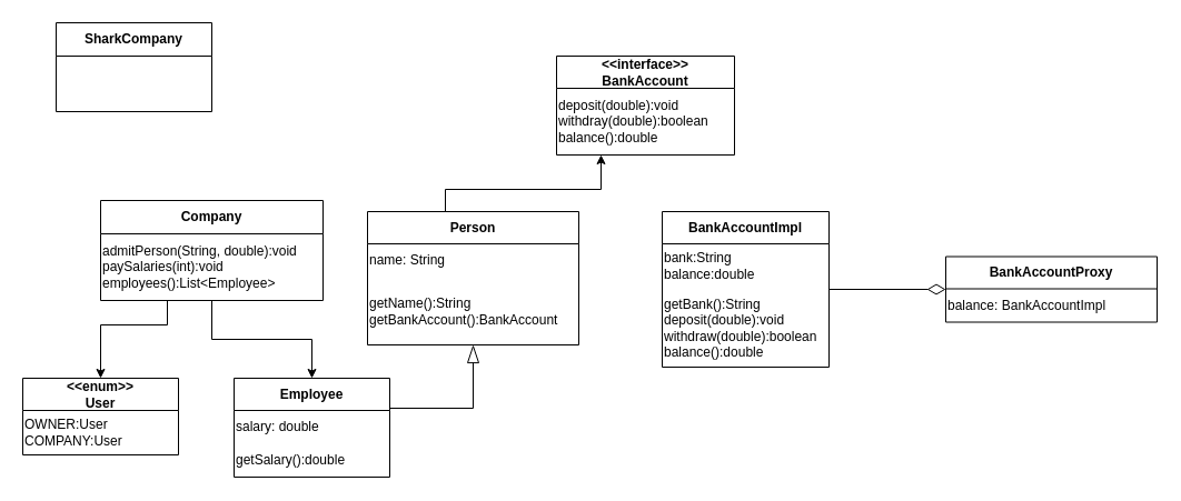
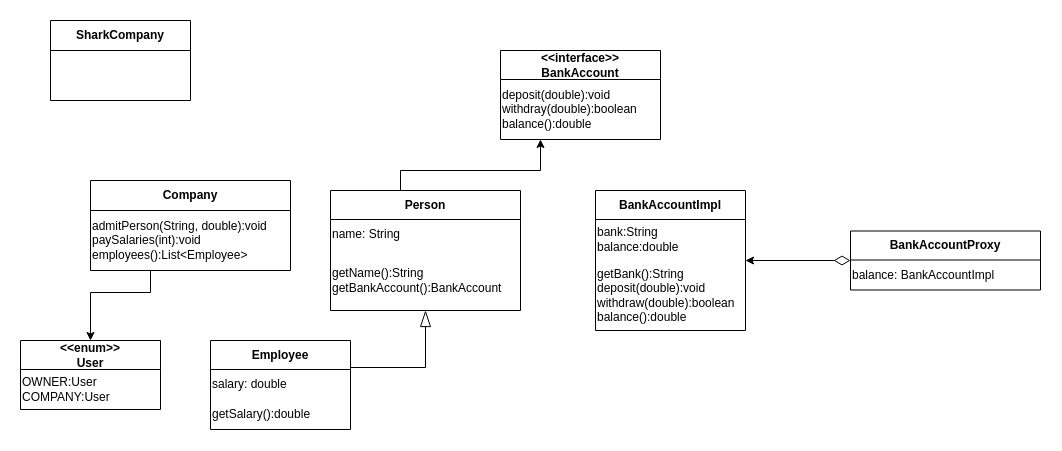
  <mxCell id="0" />
  <mxCell id="1" parent="0" />
  <mxCell id="2" value="&amp;lt;&amp;lt;interface&amp;gt;&amp;gt;&lt;br&gt;BankAccount" style="swimlane;fontStyle=1;align=center;verticalAlign=middle;childLayout=stackLayout;horizontal=1;startSize=29;horizontalStack=0;resizeParent=1;resizeParentMax=0;resizeLast=0;collapsible=0;marginBottom=0;html=1;whiteSpace=wrap;" parent="1" vertex="1"><mxGeometry x="500" y="50" width="160" height="89" as="geometry" /></mxCell>
  <mxCell id="3" value="deposit(double):void&lt;br&gt;withdray(double):boolean&lt;br&gt;balance():double" style="text;html=1;align=left;verticalAlign=middle;resizable=0;points=[];autosize=1;strokeColor=none;fillColor=none;" vertex="1" parent="2"><mxGeometry y="29" width="160" height="60" as="geometry" /></mxCell>
  <mxCell id="4" value="BankAccountImpl" style="swimlane;fontStyle=1;align=center;verticalAlign=middle;childLayout=stackLayout;horizontal=1;startSize=29;horizontalStack=0;resizeParent=1;resizeParentMax=0;resizeLast=0;collapsible=0;marginBottom=0;html=1;whiteSpace=wrap;" parent="1" vertex="1"><mxGeometry x="595" y="190" width="150" height="140" as="geometry" /></mxCell>
  <mxCell id="5" value="bank:String&lt;br&gt;balance:double" style="text;html=1;align=left;verticalAlign=middle;resizable=0;points=[];autosize=1;strokeColor=none;fillColor=none;" vertex="1" parent="4"><mxGeometry y="29" width="150" height="40" as="geometry" /></mxCell>
  <mxCell id="6" value="getBank():String&lt;br&gt;deposit(double):void&lt;br&gt;withdraw(double):boolean&lt;br&gt;balance():double&lt;br&gt;" style="text;html=1;strokeColor=none;fillColor=none;align=left;verticalAlign=middle;whiteSpace=wrap;rounded=0;" vertex="1" parent="4"><mxGeometry y="69" width="150" height="71" as="geometry" /></mxCell>
- <mxCell id="7" style="edgeStyle=orthogonalEdgeStyle;rounded=0;orthogonalLoop=1;jettySize=auto;html=1;entryX=1;entryY=0.5;entryDx=0;entryDy=0;startArrow=diamondThin;startFill=0;startSize=14;endArrow=none;" parent="1" source="8" target="4" edge="1"><mxGeometry relative="1" as="geometry" /></mxCell>
+ <mxCell id="7" style="edgeStyle=orthogonalEdgeStyle;rounded=0;orthogonalLoop=1;jettySize=auto;html=1;entryX=1;entryY=0.5;entryDx=0;entryDy=0;startArrow=diamondThin;startFill=0;startSize=14;" parent="1" source="8" target="4" edge="1"><mxGeometry relative="1" as="geometry" /></mxCell>
  <mxCell id="8" value="BankAccountProxy" style="swimlane;fontStyle=1;align=center;verticalAlign=middle;childLayout=stackLayout;horizontal=1;startSize=29;horizontalStack=0;resizeParent=1;resizeParentMax=0;resizeLast=0;collapsible=0;marginBottom=0;html=1;whiteSpace=wrap;" parent="1" vertex="1"><mxGeometry x="850" y="230.5" width="190" height="59" as="geometry" /></mxCell>
  <mxCell id="9" value="balance: BankAccountImpl" style="text;html=1;align=left;verticalAlign=middle;resizable=0;points=[];autosize=1;strokeColor=none;fillColor=none;" vertex="1" parent="8"><mxGeometry y="29" width="190" height="30" as="geometry" /></mxCell>
  <mxCell id="10" style="edgeStyle=orthogonalEdgeStyle;rounded=0;orthogonalLoop=1;jettySize=auto;html=1;entryX=0.25;entryY=1;entryDx=0;entryDy=0;" parent="1" source="11" target="2" edge="1"><mxGeometry relative="1" as="geometry"><Array as="points"><mxPoint x="400" y="170" /><mxPoint x="540" y="170" /></Array></mxGeometry></mxCell>
  <mxCell id="11" value="Person" style="swimlane;fontStyle=1;align=center;verticalAlign=middle;childLayout=stackLayout;horizontal=1;startSize=29;horizontalStack=0;resizeParent=1;resizeParentMax=0;resizeLast=0;collapsible=0;marginBottom=0;html=1;whiteSpace=wrap;" parent="1" vertex="1"><mxGeometry x="330" y="190" width="190" height="120" as="geometry" /></mxCell>
  <mxCell id="12" value="name: String" style="text;html=1;align=left;verticalAlign=middle;resizable=0;points=[];autosize=1;strokeColor=none;fillColor=none;" vertex="1" parent="11"><mxGeometry y="29" width="190" height="30" as="geometry" /></mxCell>
  <mxCell id="13" value="getName():String&lt;br&gt;getBankAccount():BankAccount" style="text;html=1;strokeColor=none;fillColor=none;align=left;verticalAlign=middle;whiteSpace=wrap;rounded=0;" vertex="1" parent="11"><mxGeometry y="59" width="190" height="61" as="geometry" /></mxCell>
  <mxCell id="14" style="edgeStyle=orthogonalEdgeStyle;rounded=0;orthogonalLoop=1;jettySize=auto;html=1;entryX=0.5;entryY=1;entryDx=0;entryDy=0;endArrow=blockThin;endFill=0;endSize=14;" parent="1" source="15" target="11" edge="1"><mxGeometry relative="1" as="geometry"><Array as="points"><mxPoint x="425" y="367" /></Array></mxGeometry></mxCell>
  <mxCell id="15" value="Employee" style="swimlane;fontStyle=1;align=center;verticalAlign=middle;childLayout=stackLayout;horizontal=1;startSize=29;horizontalStack=0;resizeParent=1;resizeParentMax=0;resizeLast=0;collapsible=0;marginBottom=0;html=1;whiteSpace=wrap;" parent="1" vertex="1"><mxGeometry x="210" y="340" width="140" height="89" as="geometry" /></mxCell>
  <mxCell id="16" value="salary: double" style="text;html=1;align=left;verticalAlign=middle;resizable=0;points=[];autosize=1;strokeColor=none;fillColor=none;" vertex="1" parent="15"><mxGeometry y="29" width="140" height="30" as="geometry" /></mxCell>
  <mxCell id="17" value="getSalary():double" style="text;html=1;strokeColor=none;fillColor=none;align=left;verticalAlign=middle;whiteSpace=wrap;rounded=0;" vertex="1" parent="15"><mxGeometry y="59" width="140" height="30" as="geometry" /></mxCell>
- <mxCell id="18" style="edgeStyle=orthogonalEdgeStyle;rounded=0;orthogonalLoop=1;jettySize=auto;html=1;entryX=0.5;entryY=0;entryDx=0;entryDy=0;" parent="1" source="20" target="15" edge="1"><mxGeometry relative="1" as="geometry" /></mxCell>
  <mxCell id="19" style="edgeStyle=orthogonalEdgeStyle;rounded=0;orthogonalLoop=1;jettySize=auto;html=1;" parent="1" source="20" target="22" edge="1"><mxGeometry relative="1" as="geometry"><Array as="points"><mxPoint x="150" y="292" /><mxPoint x="90" y="292" /></Array></mxGeometry></mxCell>
  <mxCell id="20" value="Company" style="swimlane;fontStyle=1;align=center;verticalAlign=middle;childLayout=stackLayout;horizontal=1;startSize=30;horizontalStack=0;resizeParent=1;resizeParentMax=0;resizeLast=0;collapsible=0;marginBottom=0;html=1;whiteSpace=wrap;" parent="1" vertex="1"><mxGeometry x="90" y="180" width="200" height="90" as="geometry" /></mxCell>
  <mxCell id="21" value="admitPerson(String, double):void&lt;br&gt;paySalaries(int):void&lt;br&gt;employees():List&amp;lt;Employee&amp;gt;" style="text;html=1;align=left;verticalAlign=middle;resizable=0;points=[];autosize=1;strokeColor=none;fillColor=none;" vertex="1" parent="20"><mxGeometry y="30" width="200" height="60" as="geometry" /></mxCell>
  <mxCell id="22" value="&amp;lt;&amp;lt;enum&amp;gt;&amp;gt;&lt;br&gt;User" style="swimlane;fontStyle=1;align=center;verticalAlign=middle;childLayout=stackLayout;horizontal=1;startSize=29;horizontalStack=0;resizeParent=1;resizeParentMax=0;resizeLast=0;collapsible=0;marginBottom=0;html=1;whiteSpace=wrap;" parent="1" vertex="1"><mxGeometry x="20" y="340" width="140" height="69" as="geometry" /></mxCell>
  <mxCell id="23" value="OWNER:User&lt;br&gt;COMPANY:User" style="text;html=1;align=left;verticalAlign=middle;resizable=0;points=[];autosize=1;strokeColor=none;fillColor=none;" vertex="1" parent="22"><mxGeometry y="29" width="140" height="40" as="geometry" /></mxCell>
  <mxCell id="24" value="SharkCompany" style="swimlane;fontStyle=1;align=center;verticalAlign=middle;childLayout=stackLayout;horizontal=1;startSize=30;horizontalStack=0;resizeParent=1;resizeParentMax=0;resizeLast=0;collapsible=0;marginBottom=0;html=1;whiteSpace=wrap;" parent="1" vertex="1"><mxGeometry x="50" y="20" width="140" height="80" as="geometry" /></mxCell>
